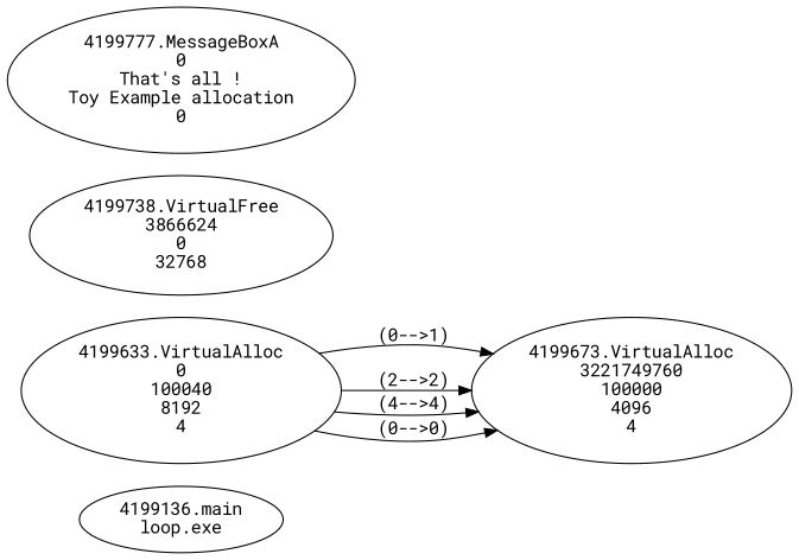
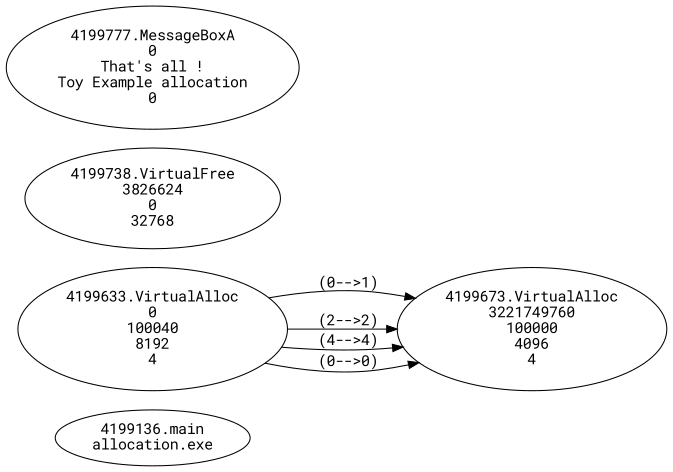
  digraph {
    fontname="Roboto Mono"
    rankdir=LR
    node [fontname="Roboto Mono"]
    edge [fontname="Roboto Mono"]
-   n1 [label="4199136.main\nloop.exe"]
+   n1 [label="4199136.main\nallocation.exe"]
    n2 [label="4199633.VirtualAlloc\n0\n100040\n8192\n4"]
    n3 [label="4199673.VirtualAlloc\n3221749760\n100000\n4096\n4"]
-   n4 [label="4199738.VirtualFree\n3866624\n0\n32768"]
+   n4 [label="4199738.VirtualFree\n3826624\n0\n32768"]
    n5 [label="4199777.MessageBoxA\n0\nThat's all !\nToy Example allocation\n0"]
    n2 -> n3 [label="(0-->1)"]
    n2 -> n3 [label="(2-->2)"]
    n2 -> n3 [label="(4-->4)"]
    n2 -> n3 [label="(0-->0)"]
  }
